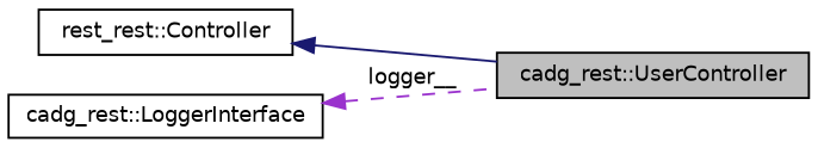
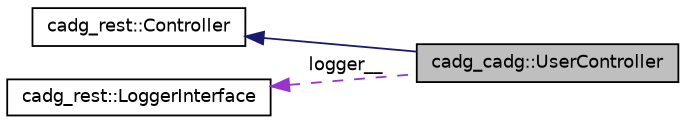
  digraph {
    rankdir=LR
    node [color=black fillcolor=white fontname=Helvetica fontsize=10 shape=record style=filled]
    edge [dir=back fontname=Helvetica fontsize=10 labelfontname=Helvetica labelfontsize=10]
-   n1 [fillcolor=grey75 fontcolor=black height=0.2 label="cadg_rest::UserController" width=0.4]
-   n2 [height=0.2 label="rest_rest::Controller" width=0.4]
+   n1 [fillcolor=grey75 fontcolor=black height=0.2 label="cadg_cadg::UserController" width=0.4]
+   n2 [height=0.2 label="cadg_rest::Controller" width=0.4]
    n3 [height=0.2 label="cadg_rest::LoggerInterface" width=0.4]
    n2 -> n1 [color=midnightblue style=solid]
    n3 -> n1 [color=darkorchid3 label=" logger__" style=dashed]
  }
